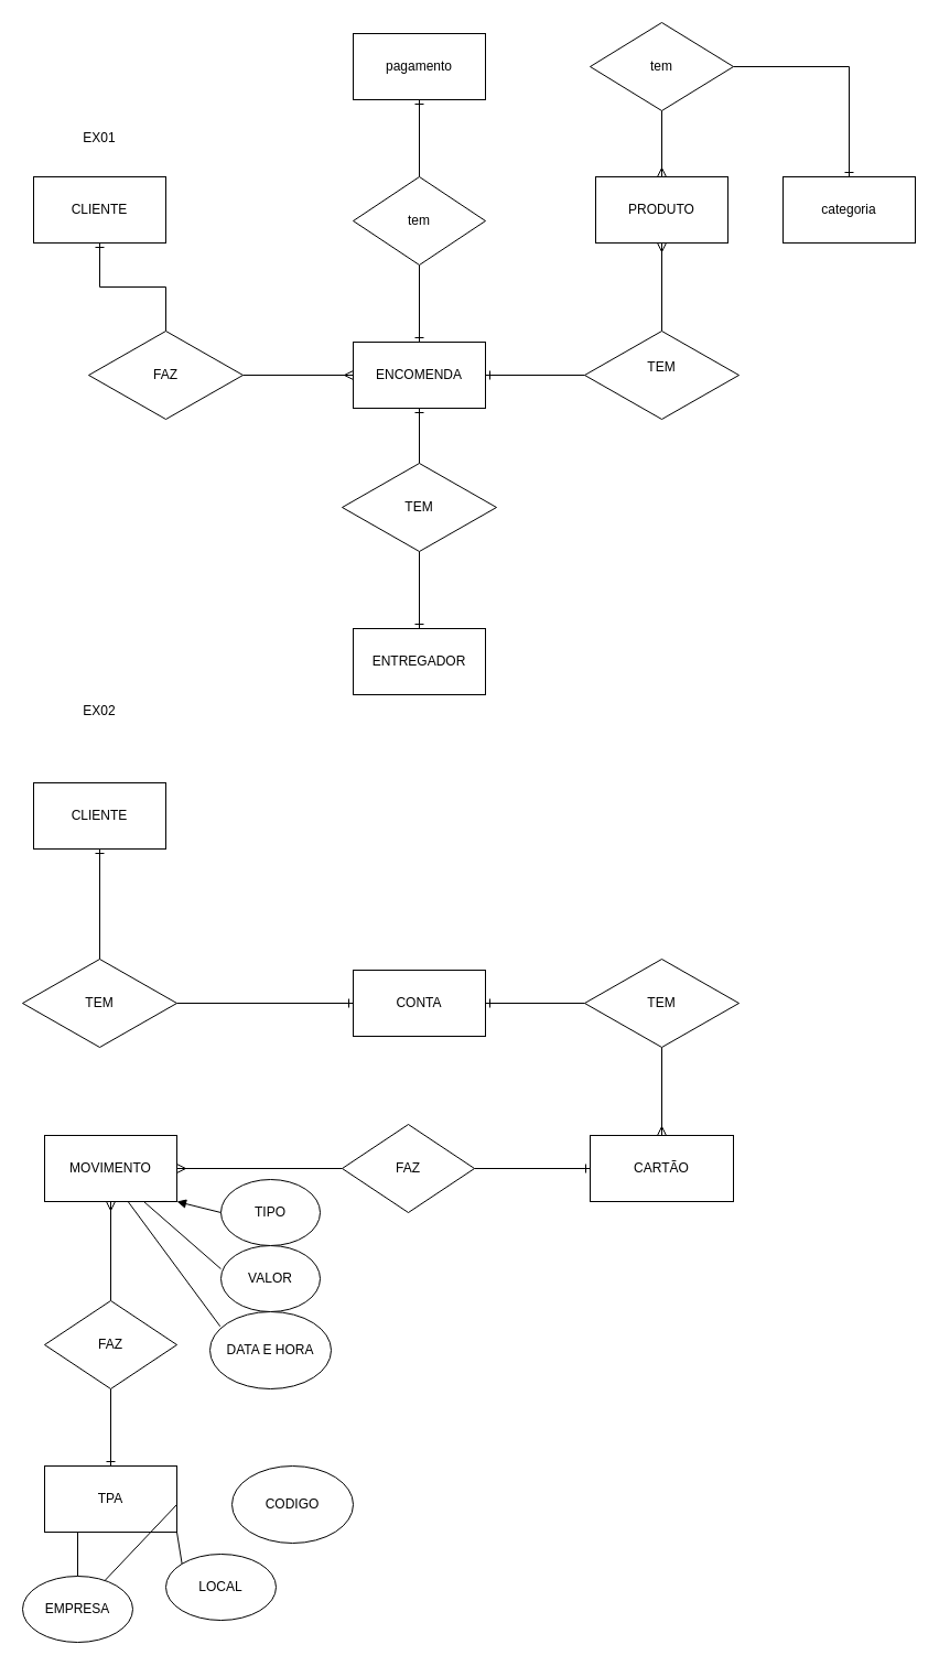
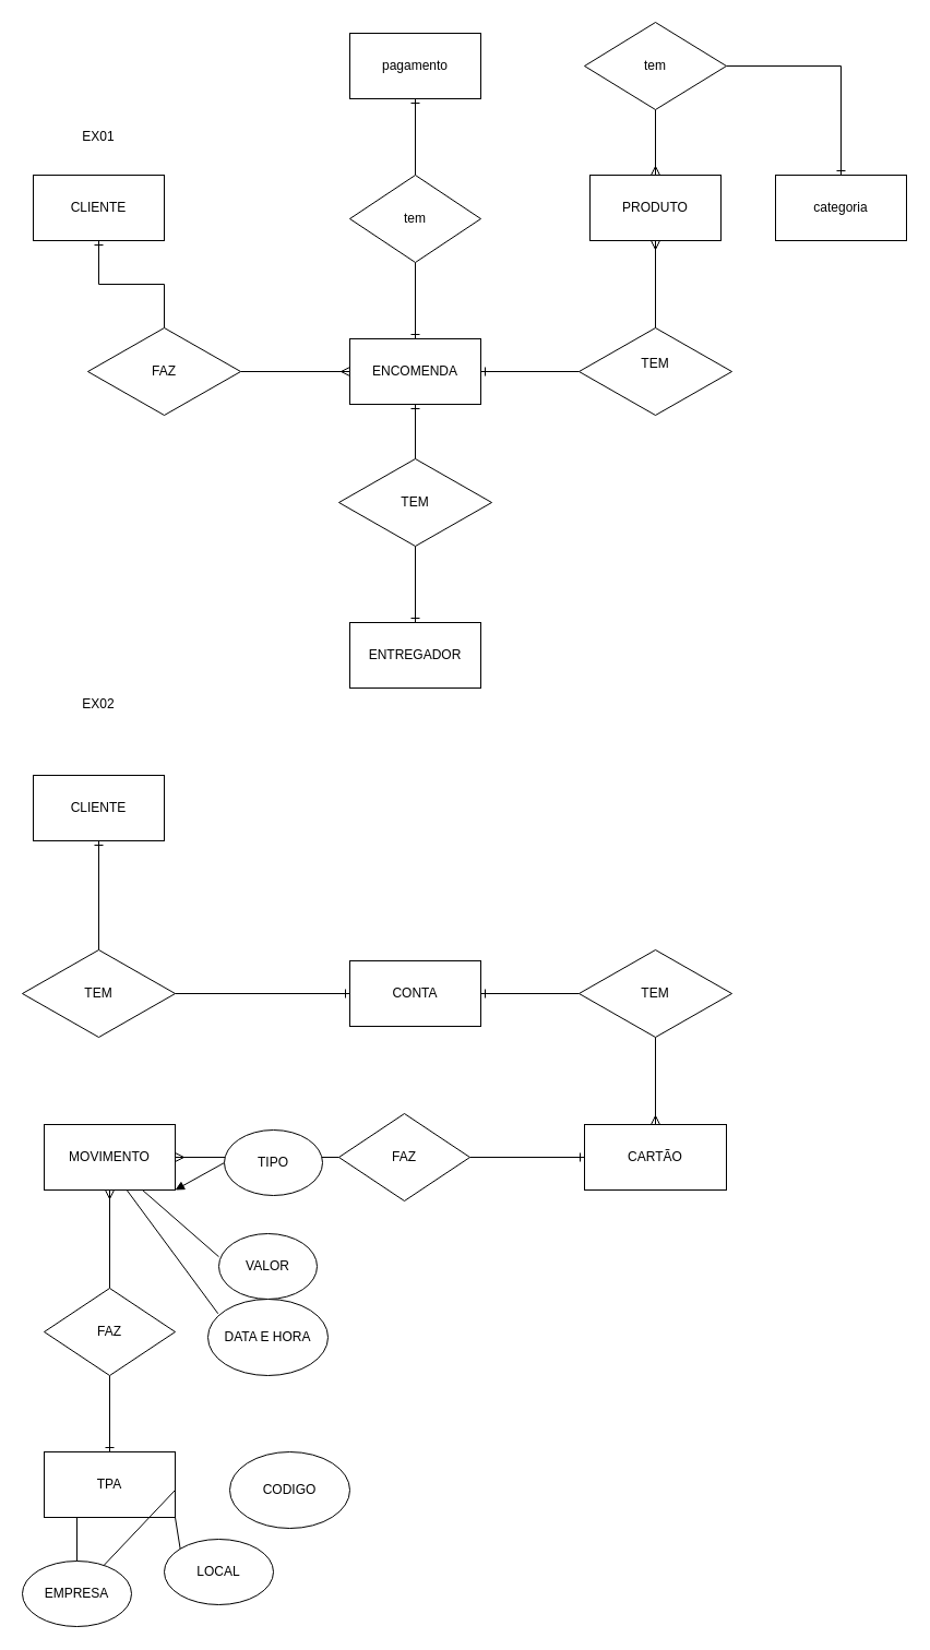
  <mxCell id="0" />
  <mxCell id="1" parent="0" />
  <mxCell id="2" value="CLIENTE" style="rounded=0;whiteSpace=wrap;html=1;labelBackgroundColor=none;" parent="1" vertex="1"><mxGeometry y="160" width="120" height="60" as="geometry" x="30" /></mxCell>
  <mxCell id="3" value="PRODUTO" style="rounded=0;whiteSpace=wrap;html=1;labelBackgroundColor=none;" parent="1" vertex="1"><mxGeometry x="540" y="160" width="120" height="60" as="geometry" /></mxCell>
  <mxCell id="4" value="ENCOMENDA" style="rounded=0;whiteSpace=wrap;html=1;labelBackgroundColor=none;" parent="1" vertex="1"><mxGeometry x="320" y="310" width="120" height="60" as="geometry" /></mxCell>
  <mxCell id="5" value="" style="endArrow=ERone;html=1;rounded=0;entryX=0.5;entryY=0;entryDx=0;entryDy=0;exitX=0.5;exitY=1;exitDx=0;exitDy=0;endFill=0;" parent="1" target="4" edge="1"><mxGeometry width="50" height="50" relative="1" as="geometry"><mxPoint x="380" y="240" as="sourcePoint" /><mxPoint x="390" y="240" as="targetPoint" /></mxGeometry></mxCell>
  <mxCell id="6" value="" style="edgeStyle=orthogonalEdgeStyle;rounded=0;orthogonalLoop=1;jettySize=auto;html=1;endArrow=ERone;endFill=0;" parent="1" source="8" target="2" edge="1"><mxGeometry relative="1" as="geometry" /></mxCell>
  <mxCell id="7" value="" style="edgeStyle=orthogonalEdgeStyle;rounded=0;orthogonalLoop=1;jettySize=auto;html=1;endArrow=ERmany;endFill=0;" parent="1" source="8" target="4" edge="1"><mxGeometry relative="1" as="geometry" /></mxCell>
  <mxCell id="8" value="FAZ" style="rhombus;whiteSpace=wrap;html=1;" parent="1" vertex="1"><mxGeometry x="80" y="300" width="140" height="80" as="geometry" /></mxCell>
  <mxCell id="9" value="" style="edgeStyle=orthogonalEdgeStyle;rounded=0;orthogonalLoop=1;jettySize=auto;html=1;endArrow=ERmany;endFill=0;" parent="1" source="11" target="3" edge="1"><mxGeometry relative="1" as="geometry" /></mxCell>
  <mxCell id="10" value="" style="edgeStyle=orthogonalEdgeStyle;rounded=0;orthogonalLoop=1;jettySize=auto;html=1;endArrow=ERone;endFill=0;" parent="1" source="11" target="4" edge="1"><mxGeometry relative="1" as="geometry" /></mxCell>
  <mxCell id="11" value="TEM&lt;div&gt;&lt;br&gt;&lt;/div&gt;" style="rhombus;whiteSpace=wrap;html=1;" parent="1" vertex="1"><mxGeometry x="530" y="300" width="140" height="80" as="geometry" /></mxCell>
  <mxCell id="12" value="ENTREGADOR" style="rounded=0;whiteSpace=wrap;html=1;" parent="1" vertex="1"><mxGeometry x="320" y="570" width="120" height="60" as="geometry" /></mxCell>
  <mxCell id="13" value="" style="edgeStyle=orthogonalEdgeStyle;rounded=0;orthogonalLoop=1;jettySize=auto;html=1;endArrow=ERone;endFill=0;" parent="1" source="15" target="4" edge="1"><mxGeometry relative="1" as="geometry" /></mxCell>
  <mxCell id="14" value="" style="edgeStyle=orthogonalEdgeStyle;rounded=0;orthogonalLoop=1;jettySize=auto;html=1;endArrow=ERone;endFill=0;entryX=0.5;entryY=0;entryDx=0;entryDy=0;" parent="1" source="15" target="12" edge="1"><mxGeometry relative="1" as="geometry" /></mxCell>
  <mxCell id="15" value="TEM" style="rhombus;whiteSpace=wrap;html=1;" parent="1" vertex="1"><mxGeometry x="310" y="420" width="140" height="80" as="geometry" /></mxCell>
  <mxCell id="16" value="EX01" style="text;html=1;align=center;verticalAlign=middle;whiteSpace=wrap;rounded=0;" parent="1" vertex="1"><mxGeometry x="60" y="110" width="60" height="30" as="geometry" /></mxCell>
  <mxCell id="17" value="EX02" style="text;html=1;align=center;verticalAlign=middle;whiteSpace=wrap;rounded=0;" parent="1" vertex="1"><mxGeometry x="60" y="630" width="60" height="30" as="geometry" /></mxCell>
  <mxCell id="18" value="CLIENTE" style="rounded=0;whiteSpace=wrap;html=1;" parent="1" vertex="1"><mxGeometry y="710" width="120" height="60" as="geometry" x="30" /></mxCell>
  <mxCell id="19" value="CONTA" style="rounded=0;whiteSpace=wrap;html=1;" parent="1" vertex="1"><mxGeometry x="320" y="880" width="120" height="60" as="geometry" /></mxCell>
  <mxCell id="20" value="MOVIMENTO" style="rounded=0;whiteSpace=wrap;html=1;" parent="1" vertex="1"><mxGeometry x="40" y="1030" width="120" height="60" as="geometry" /></mxCell>
  <mxCell id="21" value="CARTÃO" style="rounded=0;whiteSpace=wrap;html=1;" parent="1" vertex="1"><mxGeometry x="535" y="1030" width="130" height="60" as="geometry" /></mxCell>
  <mxCell id="22" value="" style="edgeStyle=orthogonalEdgeStyle;rounded=0;orthogonalLoop=1;jettySize=auto;html=1;endArrow=ERone;endFill=0;" parent="1" source="24" target="18" edge="1"><mxGeometry relative="1" as="geometry" /></mxCell>
  <mxCell id="23" value="" style="edgeStyle=orthogonalEdgeStyle;rounded=0;orthogonalLoop=1;jettySize=auto;html=1;endArrow=ERone;endFill=0;" parent="1" source="24" target="19" edge="1"><mxGeometry relative="1" as="geometry" /></mxCell>
  <mxCell id="24" value="TEM" style="rhombus;whiteSpace=wrap;html=1;" parent="1" vertex="1"><mxGeometry x="20" y="870" width="140" height="80" as="geometry" /></mxCell>
  <mxCell id="25" value="" style="edgeStyle=orthogonalEdgeStyle;rounded=0;orthogonalLoop=1;jettySize=auto;html=1;endArrow=ERmany;endFill=0;" parent="1" source="27" target="21" edge="1"><mxGeometry relative="1" as="geometry" /></mxCell>
  <mxCell id="26" value="" style="edgeStyle=orthogonalEdgeStyle;rounded=0;orthogonalLoop=1;jettySize=auto;html=1;endArrow=ERone;endFill=0;" parent="1" source="27" target="19" edge="1"><mxGeometry relative="1" as="geometry" /></mxCell>
  <mxCell id="27" value="TEM" style="rhombus;whiteSpace=wrap;html=1;" parent="1" vertex="1"><mxGeometry x="530" y="870" width="140" height="80" as="geometry" /></mxCell>
  <mxCell id="28" value="" style="edgeStyle=orthogonalEdgeStyle;rounded=0;orthogonalLoop=1;jettySize=auto;html=1;endArrow=ERone;endFill=0;" parent="1" source="30" target="21" edge="1"><mxGeometry relative="1" as="geometry" /></mxCell>
  <mxCell id="29" value="" style="edgeStyle=orthogonalEdgeStyle;rounded=0;orthogonalLoop=1;jettySize=auto;html=1;endArrow=ERmany;endFill=0;" parent="1" source="30" target="20" edge="1"><mxGeometry relative="1" as="geometry" /></mxCell>
  <mxCell id="30" value="FAZ" style="rhombus;whiteSpace=wrap;html=1;" parent="1" vertex="1"><mxGeometry x="310" y="1020" width="120" height="80" as="geometry" /></mxCell>
  <mxCell id="31" value="VALOR" style="ellipse;whiteSpace=wrap;html=1;" parent="1" vertex="1"><mxGeometry x="200" y="1130" width="90" height="60" as="geometry" /></mxCell>
  <mxCell id="32" value="DATA E HORA" style="ellipse;whiteSpace=wrap;html=1;" parent="1" vertex="1"><mxGeometry x="190" y="1190" width="110" height="70" as="geometry" /></mxCell>
  <mxCell id="33" value="" style="endArrow=none;html=1;rounded=0;entryX=0.75;entryY=1;entryDx=0;entryDy=0;entryPerimeter=0;exitX=0;exitY=0.353;exitDx=0;exitDy=0;exitPerimeter=0;" parent="1" source="31" target="20" edge="1"><mxGeometry width="50" height="50" relative="1" as="geometry"><mxPoint x="190" y="1180" as="sourcePoint" /><mxPoint x="240" y="1130" as="targetPoint" /></mxGeometry></mxCell>
  <mxCell id="34" value="" style="endArrow=block;html=1;rounded=0;entryX=1;entryY=1;entryDx=0;entryDy=0;exitX=0;exitY=0.5;exitDx=0;exitDy=0;" parent="1" source="35" target="20" edge="1"><mxGeometry width="50" height="50" relative="1" as="geometry"><mxPoint x="190" y="1120" as="sourcePoint" /><mxPoint x="240" y="1070" as="targetPoint" /></mxGeometry></mxCell>
- <mxCell id="35" value="TIPO" style="ellipse;whiteSpace=wrap;html=1;" parent="1" vertex="1"><mxGeometry x="200" y="1070" width="90" height="60" as="geometry" /></mxCell>
+ <mxCell id="35" value="TIPO" style="ellipse;whiteSpace=wrap;html=1;" parent="1" vertex="1"><mxGeometry x="205" y="1035" width="90" height="60" as="geometry" /></mxCell>
  <mxCell id="36" value="" style="endArrow=none;html=1;rounded=0;entryX=0.633;entryY=1.007;entryDx=0;entryDy=0;entryPerimeter=0;exitX=0.084;exitY=0.189;exitDx=0;exitDy=0;exitPerimeter=0;" parent="1" source="32" target="20" edge="1"><mxGeometry width="50" height="50" relative="1" as="geometry"><mxPoint x="140" y="1190" as="sourcePoint" /><mxPoint x="190" y="1140" as="targetPoint" /></mxGeometry></mxCell>
  <mxCell id="37" value="TPA" style="rounded=0;whiteSpace=wrap;html=1;" parent="1" vertex="1"><mxGeometry x="40" y="1330" width="120" height="60" as="geometry" /></mxCell>
  <mxCell id="38" value="" style="edgeStyle=orthogonalEdgeStyle;rounded=0;orthogonalLoop=1;jettySize=auto;html=1;endArrow=ERmany;endFill=0;" parent="1" source="40" target="20" edge="1"><mxGeometry relative="1" as="geometry" /></mxCell>
  <mxCell id="39" value="" style="edgeStyle=orthogonalEdgeStyle;rounded=0;orthogonalLoop=1;jettySize=auto;html=1;endArrow=ERone;endFill=0;" parent="1" source="40" target="37" edge="1"><mxGeometry relative="1" as="geometry" /></mxCell>
  <mxCell id="40" value="FAZ" style="rhombus;whiteSpace=wrap;html=1;" parent="1" vertex="1"><mxGeometry x="40" y="1180" width="120" height="80" as="geometry" /></mxCell>
  <mxCell id="41" value="EMPRESA" style="ellipse;whiteSpace=wrap;html=1;" parent="1" vertex="1"><mxGeometry x="20" y="1430" width="100" height="60" as="geometry" /></mxCell>
  <mxCell id="42" value="CODIGO" style="ellipse;whiteSpace=wrap;html=1;" parent="1" vertex="1"><mxGeometry x="210" y="1330" width="110" height="70" as="geometry" /></mxCell>
  <mxCell id="43" value="LOCAL" style="ellipse;whiteSpace=wrap;html=1;" parent="1" vertex="1"><mxGeometry x="150" y="1410" width="100" height="60" as="geometry" /></mxCell>
  <mxCell id="44" value="" style="endArrow=none;html=1;rounded=0;entryX=0;entryY=0;entryDx=0;entryDy=0;" parent="1" target="43" edge="1"><mxGeometry width="50" height="50" relative="1" as="geometry"><mxPoint x="160" y="1390" as="sourcePoint" /><mxPoint x="210" y="1340" as="targetPoint" /></mxGeometry></mxCell>
  <mxCell id="45" value="" style="endArrow=none;html=1;rounded=0;exitX=1;exitY=0.583;exitDx=0;exitDy=0;exitPerimeter=0;" parent="1" source="37" target="41" edge="1"><mxGeometry width="50" height="50" relative="1" as="geometry"><mxPoint x="160" y="1370" as="sourcePoint" /><mxPoint x="210" y="1320" as="targetPoint" /></mxGeometry></mxCell>
  <mxCell id="46" value="" style="endArrow=none;html=1;rounded=0;entryX=0.25;entryY=1;entryDx=0;entryDy=0;" parent="1" target="37" edge="1"><mxGeometry width="50" height="50" relative="1" as="geometry"><mxPoint x="70" y="1430" as="sourcePoint" /><mxPoint x="120" y="1380" as="targetPoint" /></mxGeometry></mxCell>
  <mxCell id="47" value="pagamento" style="rounded=0;whiteSpace=wrap;html=1;" parent="1" vertex="1"><mxGeometry x="320" y="30" width="120" height="60" as="geometry" /></mxCell>
  <mxCell id="48" value="" style="edgeStyle=orthogonalEdgeStyle;rounded=0;orthogonalLoop=1;jettySize=auto;html=1;endArrow=ERone;endFill=0;" parent="1" source="49" target="47" edge="1"><mxGeometry relative="1" as="geometry" /></mxCell>
  <mxCell id="49" value="tem" style="rhombus;whiteSpace=wrap;html=1;" parent="1" vertex="1"><mxGeometry x="320" y="160" width="120" height="80" as="geometry" /></mxCell>
  <mxCell id="50" value="categoria" style="rounded=0;whiteSpace=wrap;html=1;" vertex="1" parent="1"><mxGeometry x="710" y="160" width="120" height="60" as="geometry" /></mxCell>
  <mxCell id="51" value="" style="edgeStyle=orthogonalEdgeStyle;rounded=0;orthogonalLoop=1;jettySize=auto;html=1;endArrow=ERone;endFill=0;" edge="1" parent="1" source="53" target="50"><mxGeometry relative="1" as="geometry" /></mxCell>
  <mxCell id="52" value="" style="edgeStyle=orthogonalEdgeStyle;rounded=0;orthogonalLoop=1;jettySize=auto;html=1;endArrow=ERmany;endFill=0;" edge="1" parent="1" source="53" target="3"><mxGeometry relative="1" as="geometry" /></mxCell>
  <mxCell id="53" value="tem" style="rhombus;whiteSpace=wrap;html=1;" vertex="1" parent="1"><mxGeometry x="535" y="20" width="130" height="80" as="geometry" /></mxCell>
